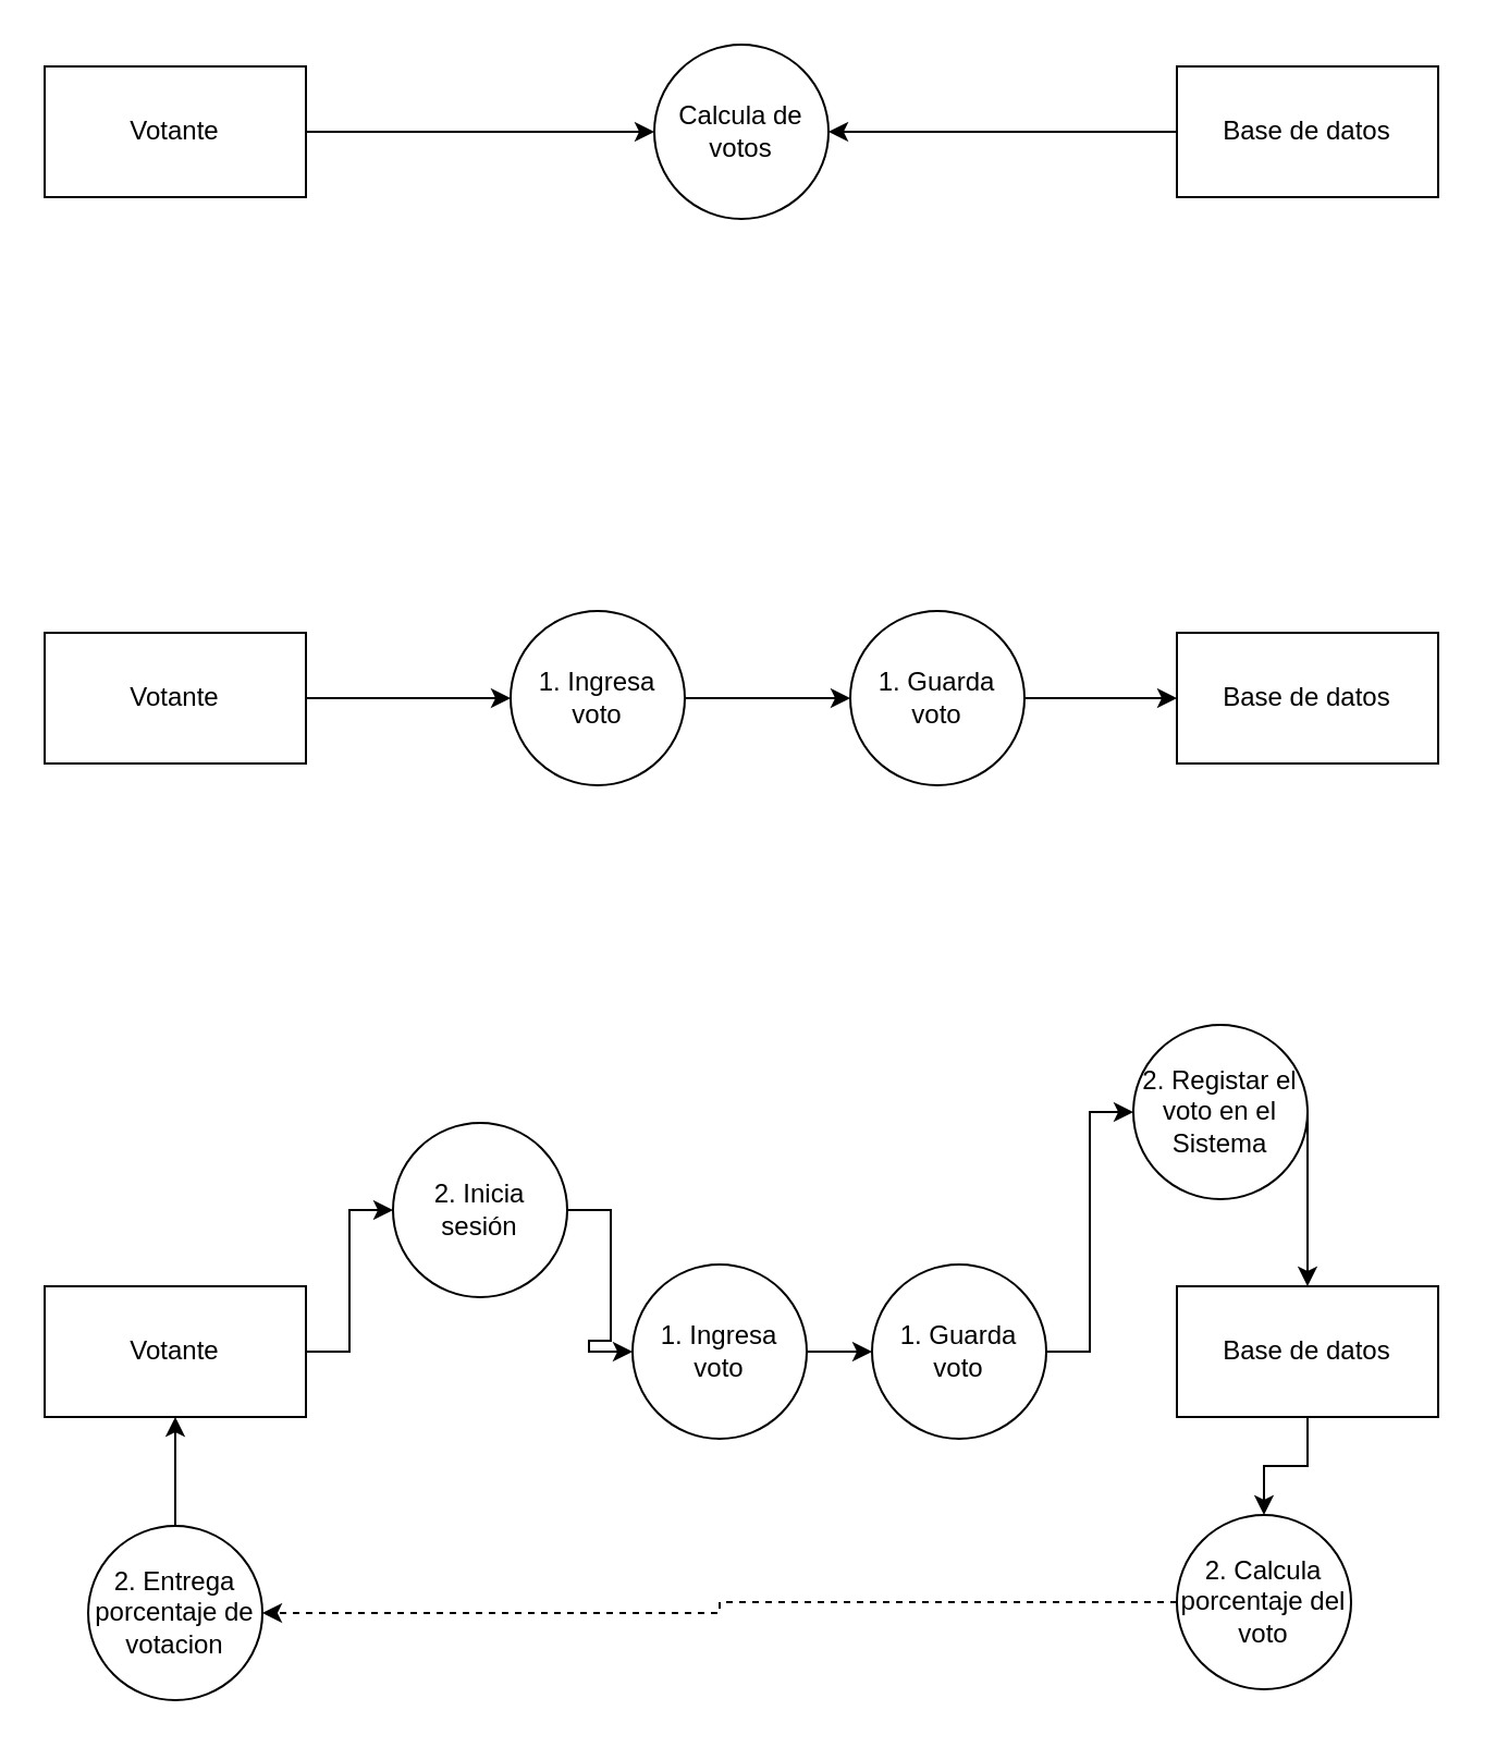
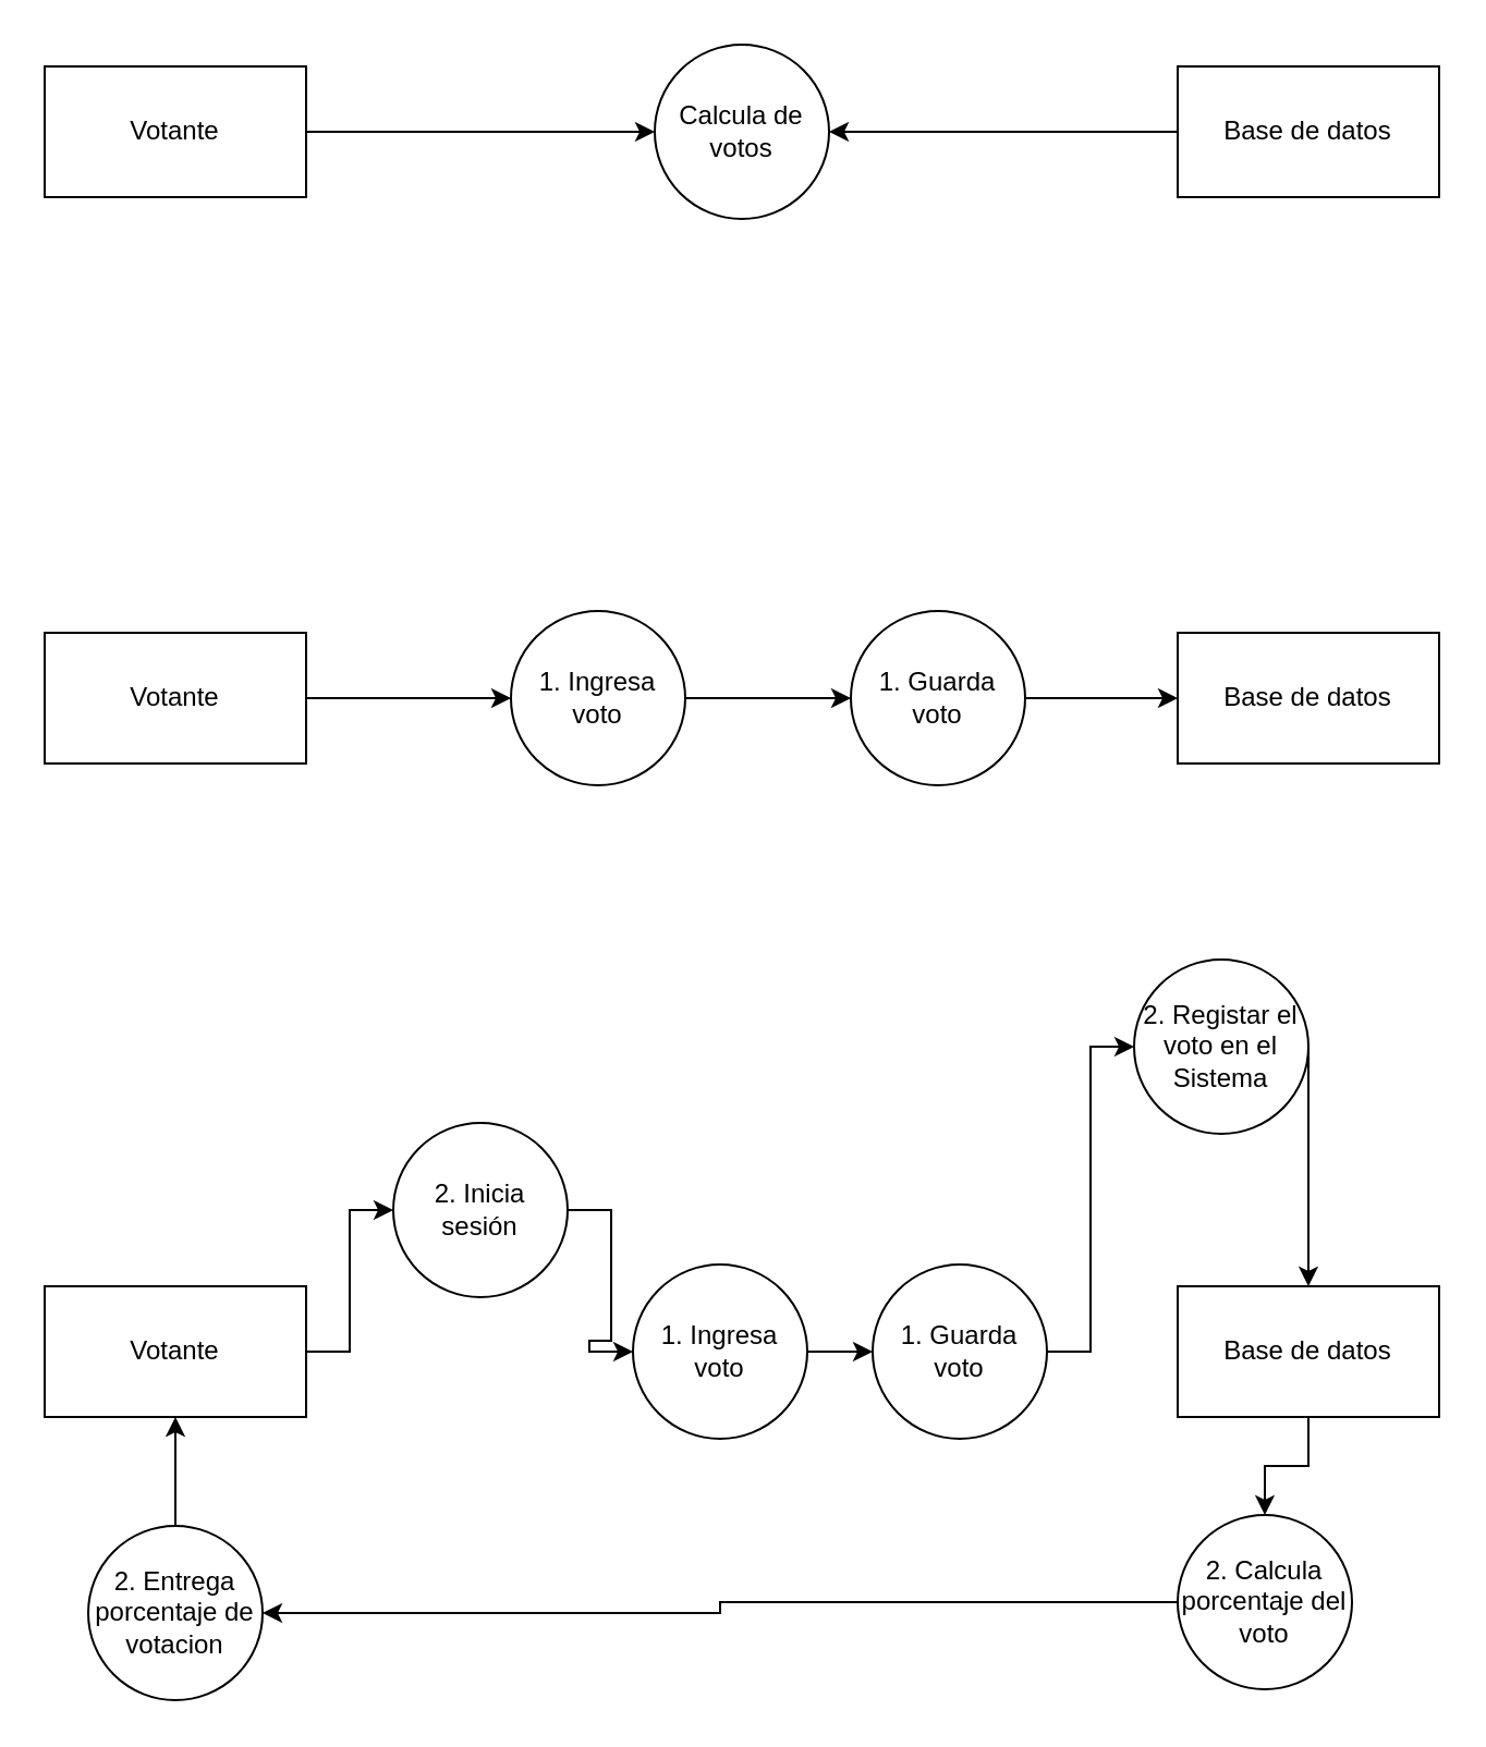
  <mxCell id="0" />
  <mxCell id="1" parent="0" />
  <mxCell id="2" style="edgeStyle=orthogonalEdgeStyle;rounded=0;orthogonalLoop=1;jettySize=auto;html=1;entryX=0;entryY=0.5;entryDx=0;entryDy=0;" edge="1" parent="1" source="3" target="6"><mxGeometry relative="1" as="geometry" /></mxCell>
  <mxCell id="3" value="Votante" style="rounded=0;whiteSpace=wrap;html=1;" vertex="1" parent="1"><mxGeometry x="20" y="30" width="120" height="60" as="geometry" /></mxCell>
  <mxCell id="4" style="edgeStyle=orthogonalEdgeStyle;rounded=0;orthogonalLoop=1;jettySize=auto;html=1;entryX=1;entryY=0.5;entryDx=0;entryDy=0;" edge="1" parent="1" source="5" target="6"><mxGeometry relative="1" as="geometry" /></mxCell>
  <mxCell id="5" value="Base de datos" style="rounded=0;whiteSpace=wrap;html=1;" vertex="1" parent="1"><mxGeometry x="540" y="30" width="120" height="60" as="geometry" /></mxCell>
  <mxCell id="6" value="Calcula de votos" style="ellipse;whiteSpace=wrap;html=1;aspect=fixed;" vertex="1" parent="1"><mxGeometry x="300" y="20" width="80" height="80" as="geometry" /></mxCell>
  <mxCell id="7" style="edgeStyle=orthogonalEdgeStyle;rounded=0;orthogonalLoop=1;jettySize=auto;html=1;entryX=0;entryY=0.5;entryDx=0;entryDy=0;" edge="1" parent="1" source="8" target="11"><mxGeometry relative="1" as="geometry" /></mxCell>
  <mxCell id="8" value="Votante" style="rounded=0;whiteSpace=wrap;html=1;" vertex="1" parent="1"><mxGeometry x="20" y="290" width="120" height="60" as="geometry" /></mxCell>
  <mxCell id="9" value="Base de datos" style="rounded=0;whiteSpace=wrap;html=1;" vertex="1" parent="1"><mxGeometry x="540" y="290" width="120" height="60" as="geometry" /></mxCell>
  <mxCell id="10" value="" style="edgeStyle=orthogonalEdgeStyle;rounded=0;orthogonalLoop=1;jettySize=auto;html=1;" edge="1" parent="1" source="11" target="13"><mxGeometry relative="1" as="geometry" /></mxCell>
  <mxCell id="11" value="1. Ingresa voto" style="ellipse;whiteSpace=wrap;html=1;aspect=fixed;" vertex="1" parent="1"><mxGeometry x="234" y="280" width="80" height="80" as="geometry" /></mxCell>
  <mxCell id="12" value="" style="edgeStyle=orthogonalEdgeStyle;rounded=0;orthogonalLoop=1;jettySize=auto;html=1;" edge="1" parent="1" source="13" target="9"><mxGeometry relative="1" as="geometry" /></mxCell>
  <mxCell id="13" value="1. Guarda voto" style="ellipse;whiteSpace=wrap;html=1;aspect=fixed;" vertex="1" parent="1"><mxGeometry x="390" y="280" width="80" height="80" as="geometry" /></mxCell>
  <mxCell id="14" style="edgeStyle=orthogonalEdgeStyle;rounded=0;orthogonalLoop=1;jettySize=auto;html=1;entryX=0;entryY=0.5;entryDx=0;entryDy=0;" edge="1" parent="1" source="15" target="23"><mxGeometry relative="1" as="geometry" /></mxCell>
  <mxCell id="15" value="Votante" style="rounded=0;whiteSpace=wrap;html=1;" vertex="1" parent="1"><mxGeometry x="20" y="590" width="120" height="60" as="geometry" /></mxCell>
  <mxCell id="16" style="edgeStyle=orthogonalEdgeStyle;rounded=0;orthogonalLoop=1;jettySize=auto;html=1;entryX=0.5;entryY=0;entryDx=0;entryDy=0;" edge="1" parent="1" source="17" target="27"><mxGeometry relative="1" as="geometry" /></mxCell>
  <mxCell id="17" value="Base de datos" style="rounded=0;whiteSpace=wrap;html=1;" vertex="1" parent="1"><mxGeometry x="540" y="590" width="120" height="60" as="geometry" /></mxCell>
  <mxCell id="18" value="" style="edgeStyle=orthogonalEdgeStyle;rounded=0;orthogonalLoop=1;jettySize=auto;html=1;" edge="1" parent="1" source="19" target="21"><mxGeometry relative="1" as="geometry" /></mxCell>
  <mxCell id="19" value="1. Ingresa voto" style="ellipse;whiteSpace=wrap;html=1;aspect=fixed;" vertex="1" parent="1"><mxGeometry x="290" y="580" width="80" height="80" as="geometry" /></mxCell>
  <mxCell id="20" style="edgeStyle=orthogonalEdgeStyle;rounded=0;orthogonalLoop=1;jettySize=auto;html=1;entryX=0;entryY=0.5;entryDx=0;entryDy=0;" edge="1" parent="1" source="21" target="25"><mxGeometry relative="1" as="geometry" /></mxCell>
  <mxCell id="21" value="1. Guarda voto" style="ellipse;whiteSpace=wrap;html=1;aspect=fixed;" vertex="1" parent="1"><mxGeometry x="400" y="580" width="80" height="80" as="geometry" /></mxCell>
  <mxCell id="22" value="" style="edgeStyle=orthogonalEdgeStyle;rounded=0;orthogonalLoop=1;jettySize=auto;html=1;" edge="1" parent="1" source="23" target="19"><mxGeometry relative="1" as="geometry" /></mxCell>
  <mxCell id="23" value="2. Inicia sesión" style="ellipse;whiteSpace=wrap;html=1;aspect=fixed;" vertex="1" parent="1"><mxGeometry x="180" y="515" width="80" height="80" as="geometry" /></mxCell>
  <mxCell id="24" style="edgeStyle=orthogonalEdgeStyle;rounded=0;orthogonalLoop=1;jettySize=auto;html=1;entryX=0.5;entryY=0;entryDx=0;entryDy=0;exitX=1;exitY=0.5;exitDx=0;exitDy=0;" edge="1" parent="1" source="25" target="17"><mxGeometry relative="1" as="geometry"><Array as="points"><mxPoint x="600" y="540" /><mxPoint x="600" y="540" /></Array></mxGeometry></mxCell>
- <mxCell id="25" value="2. Registar el voto en el Sistema" style="ellipse;whiteSpace=wrap;html=1;aspect=fixed;" vertex="1" parent="1"><mxGeometry x="520" y="470" width="80" height="80" as="geometry" /></mxCell>
- <mxCell id="26" style="edgeStyle=orthogonalEdgeStyle;rounded=0;orthogonalLoop=1;jettySize=auto;html=1;entryX=1;entryY=0.5;entryDx=0;entryDy=0;dashed=1;" edge="1" parent="1" source="27" target="29"><mxGeometry relative="1" as="geometry" /></mxCell>
+ <mxCell id="25" value="2. Registar el voto en el Sistema" style="ellipse;whiteSpace=wrap;html=1;aspect=fixed;" vertex="1" parent="1"><mxGeometry x="520" y="440" width="80" height="80" as="geometry" /></mxCell>
+ <mxCell id="26" style="edgeStyle=orthogonalEdgeStyle;rounded=0;orthogonalLoop=1;jettySize=auto;html=1;entryX=1;entryY=0.5;entryDx=0;entryDy=0;" edge="1" parent="1" source="27" target="29"><mxGeometry relative="1" as="geometry" /></mxCell>
  <mxCell id="27" value="2. Calcula porcentaje del voto" style="ellipse;whiteSpace=wrap;html=1;aspect=fixed;" vertex="1" parent="1"><mxGeometry x="540" y="695" width="80" height="80" as="geometry" /></mxCell>
  <mxCell id="28" value="" style="edgeStyle=orthogonalEdgeStyle;rounded=0;orthogonalLoop=1;jettySize=auto;html=1;" edge="1" parent="1" source="29" target="15"><mxGeometry relative="1" as="geometry" /></mxCell>
  <mxCell id="29" value="2. Entrega porcentaje de votacion" style="ellipse;whiteSpace=wrap;html=1;aspect=fixed;" vertex="1" parent="1"><mxGeometry x="40" y="700" width="80" height="80" as="geometry" /></mxCell>
